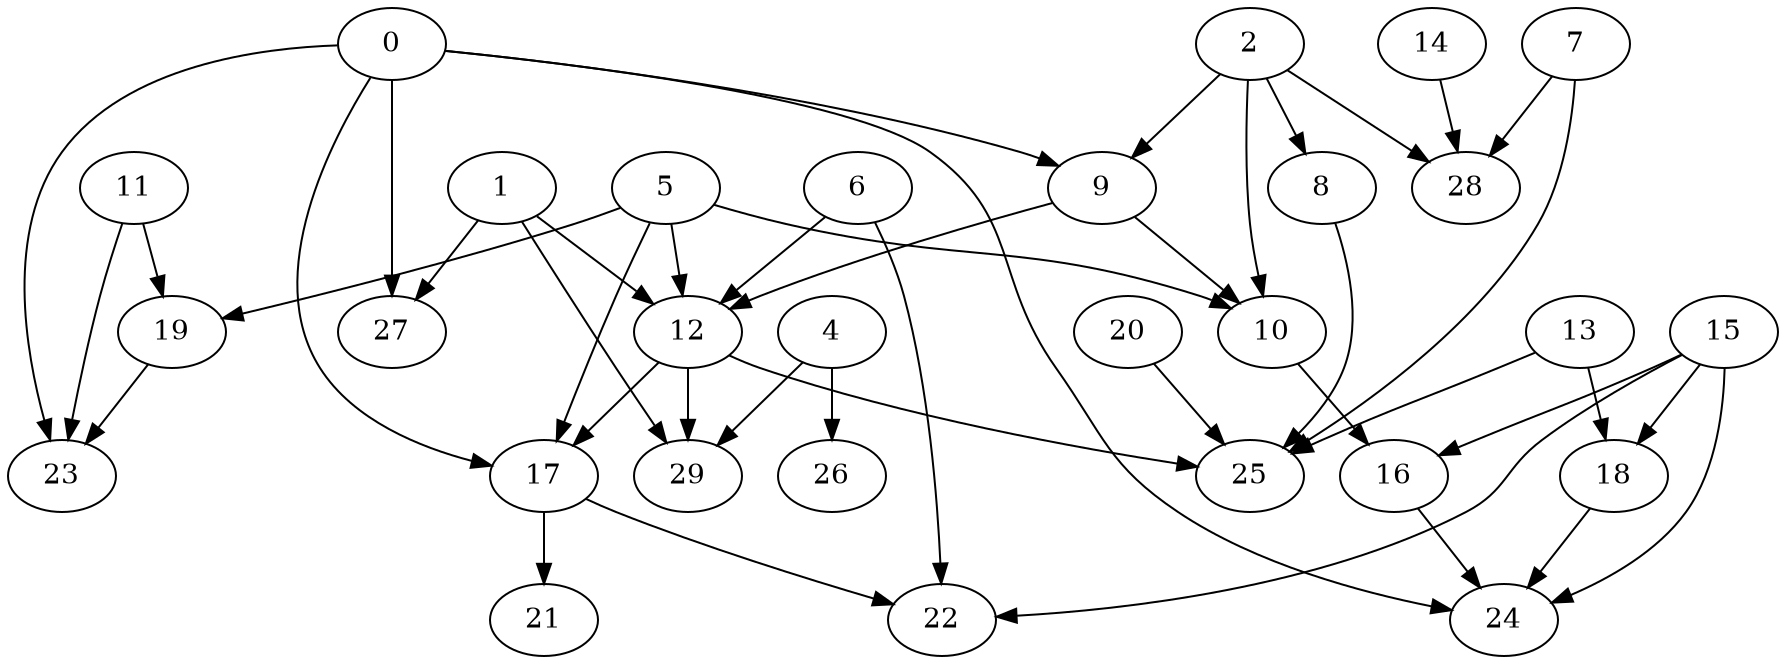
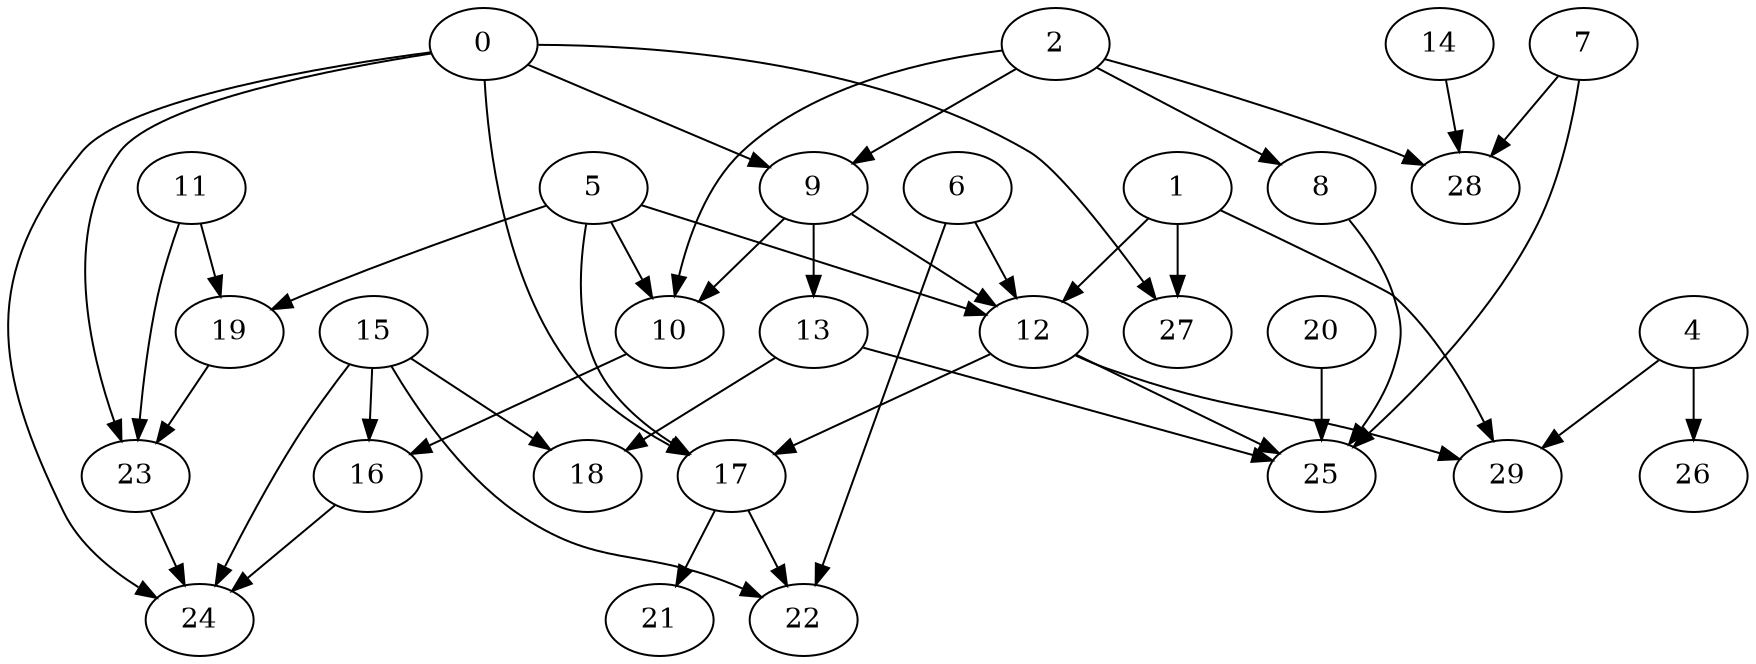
  digraph {
    "Duplicate states"=0
    GraphType=Random
    "Max states in OPEN"=0
    Modes="120000ms; topo-ordered tasks, ; Pruning: task equivalence, fixed order ready list, ; F-value: ; Optimisation: best schedule length (SL) optimisation on equal, "
    NumberOfTasks=30
    "Pruned using list schedule length"=71159895
    "States removed from OPEN"=0
    TargetSystem="Homogeneous-2"
    "Time to schedule (ms)"=55664
    "Total idle time"=0
    "Total schedule length"=141
    "Total sequential time"=282
    "Total states created"=225725481
    node ["Finish time"=141 Processor=0 "Start time"=38 Weight=6]
    edge [Weight=4]
    0 ["Finish time"=52 Weight=14]
    9 ["Finish time"=71 Processor=1 "Start time"=57 Weight=14]
    23 ["Finish time"=129 Processor=1 "Start time"=115 Weight=14]
    17 ["Finish time"=83 Processor=1 "Start time"=77]
    24 ["Start time"=135]
    27 ["Finish time"=58 "Start time"=52]
    10 ["Finish time"=89 Processor=1 "Start time"=83]
    12 ["Finish time"=77 Processor=1 "Start time"=71]
    13 ["Finish time"=91 "Start time"=86 Weight=5]
    22 ["Finish time"=99 "Start time"=91 Weight=8]
    21 ["Finish time"=113 "Start time"=99 Weight=14]
    16 ["Finish time"=135 "Start time"=127 Weight=8]
    25 [Processor=1 "Start time"=132 Weight=9]
    29 ["Finish time"=127 "Start time"=113 Weight=14]
    18 ["Finish time"=132 Processor=1 "Start time"=129 Weight=3]
    2 ["Finish time"=57 Processor=1 "Start time"=46 Weight=11]
    8 ["Finish time"=86 "Start time"=78 Weight=8]
    28 ["Finish time"=78 "Start time"=72]
    19 ["Finish time"=115 Processor=1 "Start time"=104 Weight=11]
    1 ["Finish time"=38 "Start time"=23 Weight=15]
    11 ["Finish time"=46 Processor=1 Weight=8]
    5 ["Finish time"=23 "Start time"=14 Weight=9]
    6 ["Finish time"=38 Processor=1 "Start time"=29 Weight=9]
    4 ["Finish time"=29 Processor=1 "Start time"=14 Weight=15]
    26 ["Finish time"=72 "Start time"=58 Weight=14]
    15 ["Finish time"=14 Processor=1 "Start time"=6 Weight=8]
    7 ["Finish time"=6 Processor=1 "Start time"=0]
    20 ["Finish time"=14 "Start time"=5 Weight=9]
    14 ["Finish time"=5 "Start time"=0 Weight=5]
    0 -> 9
    0 -> 23 [Weight=6]
    0 -> 17 [Weight=3]
    0 -> 24 [Weight=2]
    0 -> 27 [Weight=8]
    9 -> 10 [Weight=7]
    9 -> 12
-   18 -> 24 [Weight=6]
+   9 -> 13 [Weight=10]
+   23 -> 24 [Weight=6]
    17 -> 22
    17 -> 21
    10 -> 16 [Weight=6]
    12 -> 17 [Weight=9]
    12 -> 25 [Weight=9]
    12 -> 29 [Weight=10]
    13 -> 25 [Weight=5]
    13 -> 18 [Weight=2]
    16 -> 24 [Weight=2]
    2 -> 9
    2 -> 10 [Weight=5]
    2 -> 8 [Weight=2]
    2 -> 28 [Weight=2]
    8 -> 25 [Weight=3]
    19 -> 23 [Weight=9]
    1 -> 27 [Weight=3]
    1 -> 12 [Weight=10]
    1 -> 29 [Weight=7]
    11 -> 23 [Weight=6]
    11 -> 19 [Weight=7]
    5 -> 17 [Weight=8]
    5 -> 10 [Weight=3]
    5 -> 12 [Weight=9]
    5 -> 19 [Weight=3]
    6 -> 12 [Weight=7]
    6 -> 22 [Weight=2]
    4 -> 29 [Weight=5]
    4 -> 26 [Weight=5]
    15 -> 24
    15 -> 22 [Weight=8]
    15 -> 16 [Weight=9]
    15 -> 18
    7 -> 25 [Weight=10]
    7 -> 28 [Weight=9]
    20 -> 25 [Weight=2]
    14 -> 28 [Weight=7]
  }
